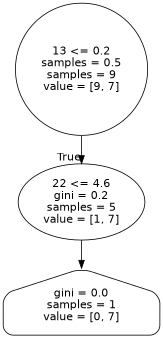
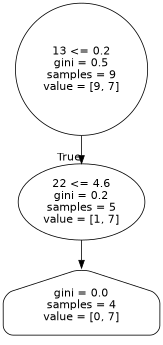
  digraph {
    node [color=black fontname=helvetica style=rounded]
    edge [fontname=helvetica]
-   n1 [label="13 <= 0.2\nsamples = 0.5\nsamples = 9\nvalue = [9, 7]" shape=circle]
+   n1 [label="13 <= 0.2\ngini = 0.5\nsamples = 9\nvalue = [9, 7]" shape=circle]
    n2 [label="22 <= 4.6\ngini = 0.2\nsamples = 5\nvalue = [1, 7]" shape=ellipse]
-   n3 [label="gini = 0.0\nsamples = 1\nvalue = [0, 7]" shape=house]
+   n3 [label="gini = 0.0\nsamples = 4\nvalue = [0, 7]" shape=house]
    n1 -> n2 [headlabel=True labelangle=45 labeldistance=2.5]
    n2 -> n3
  }
